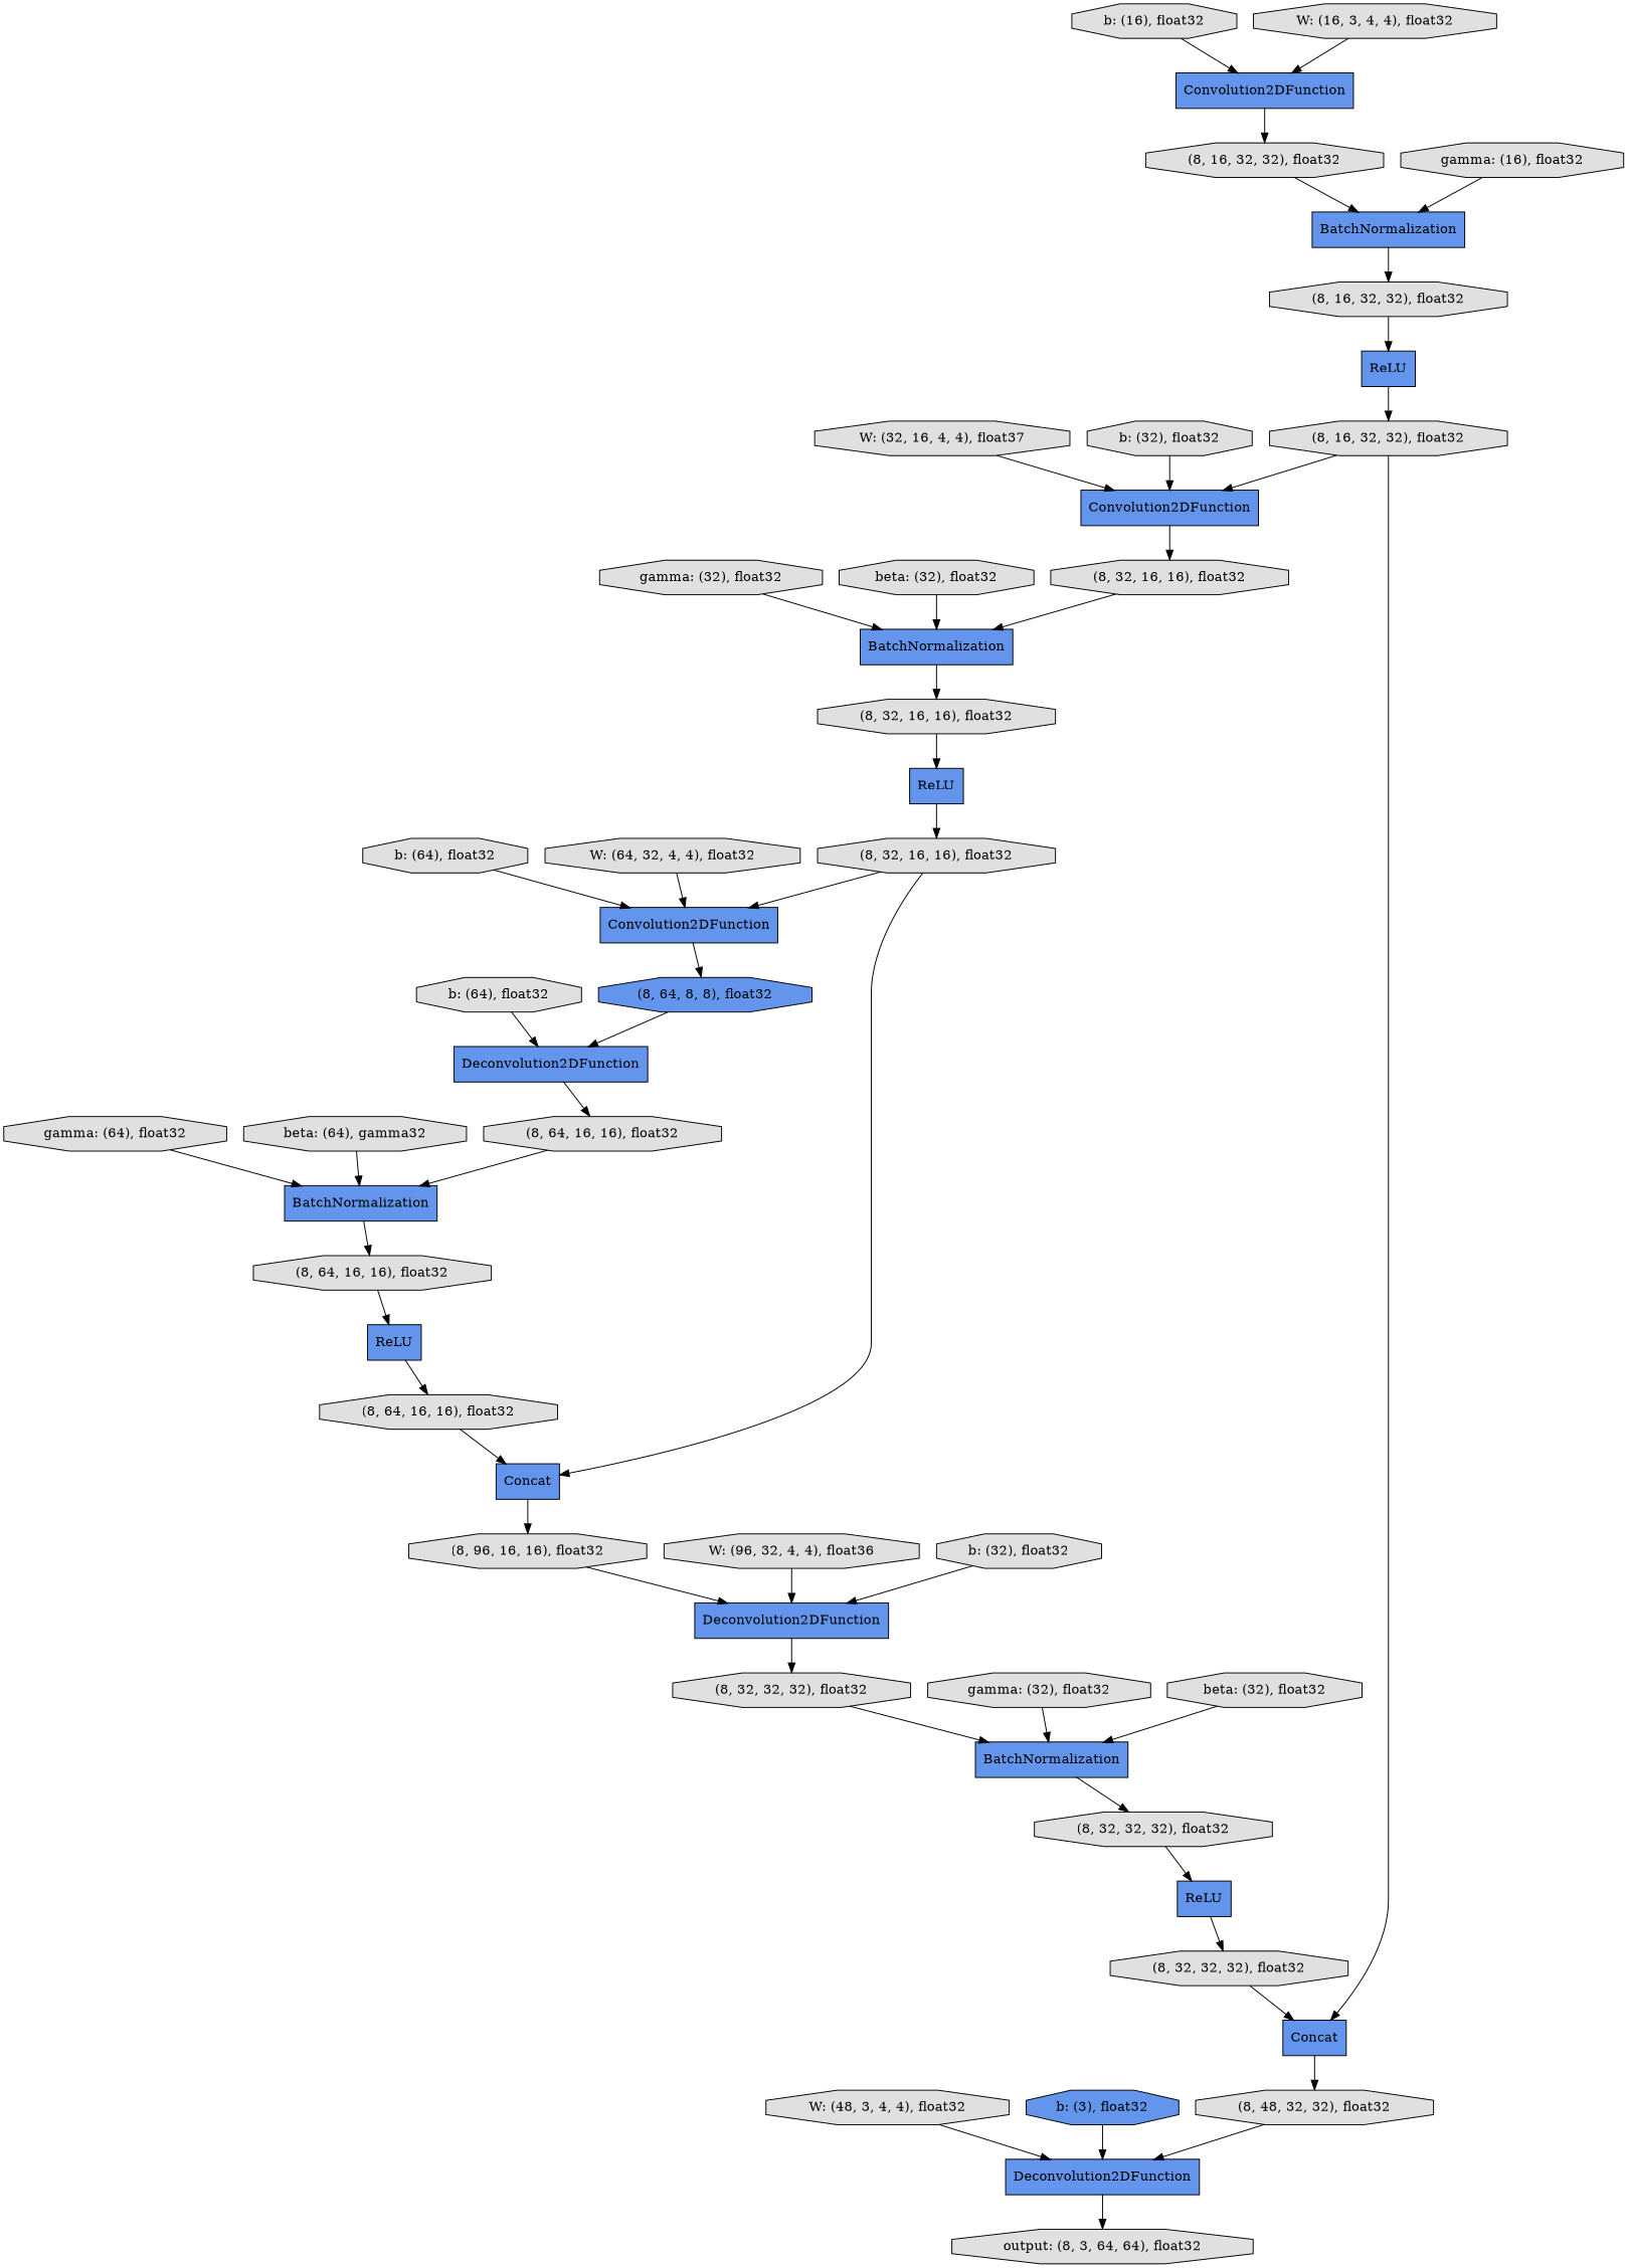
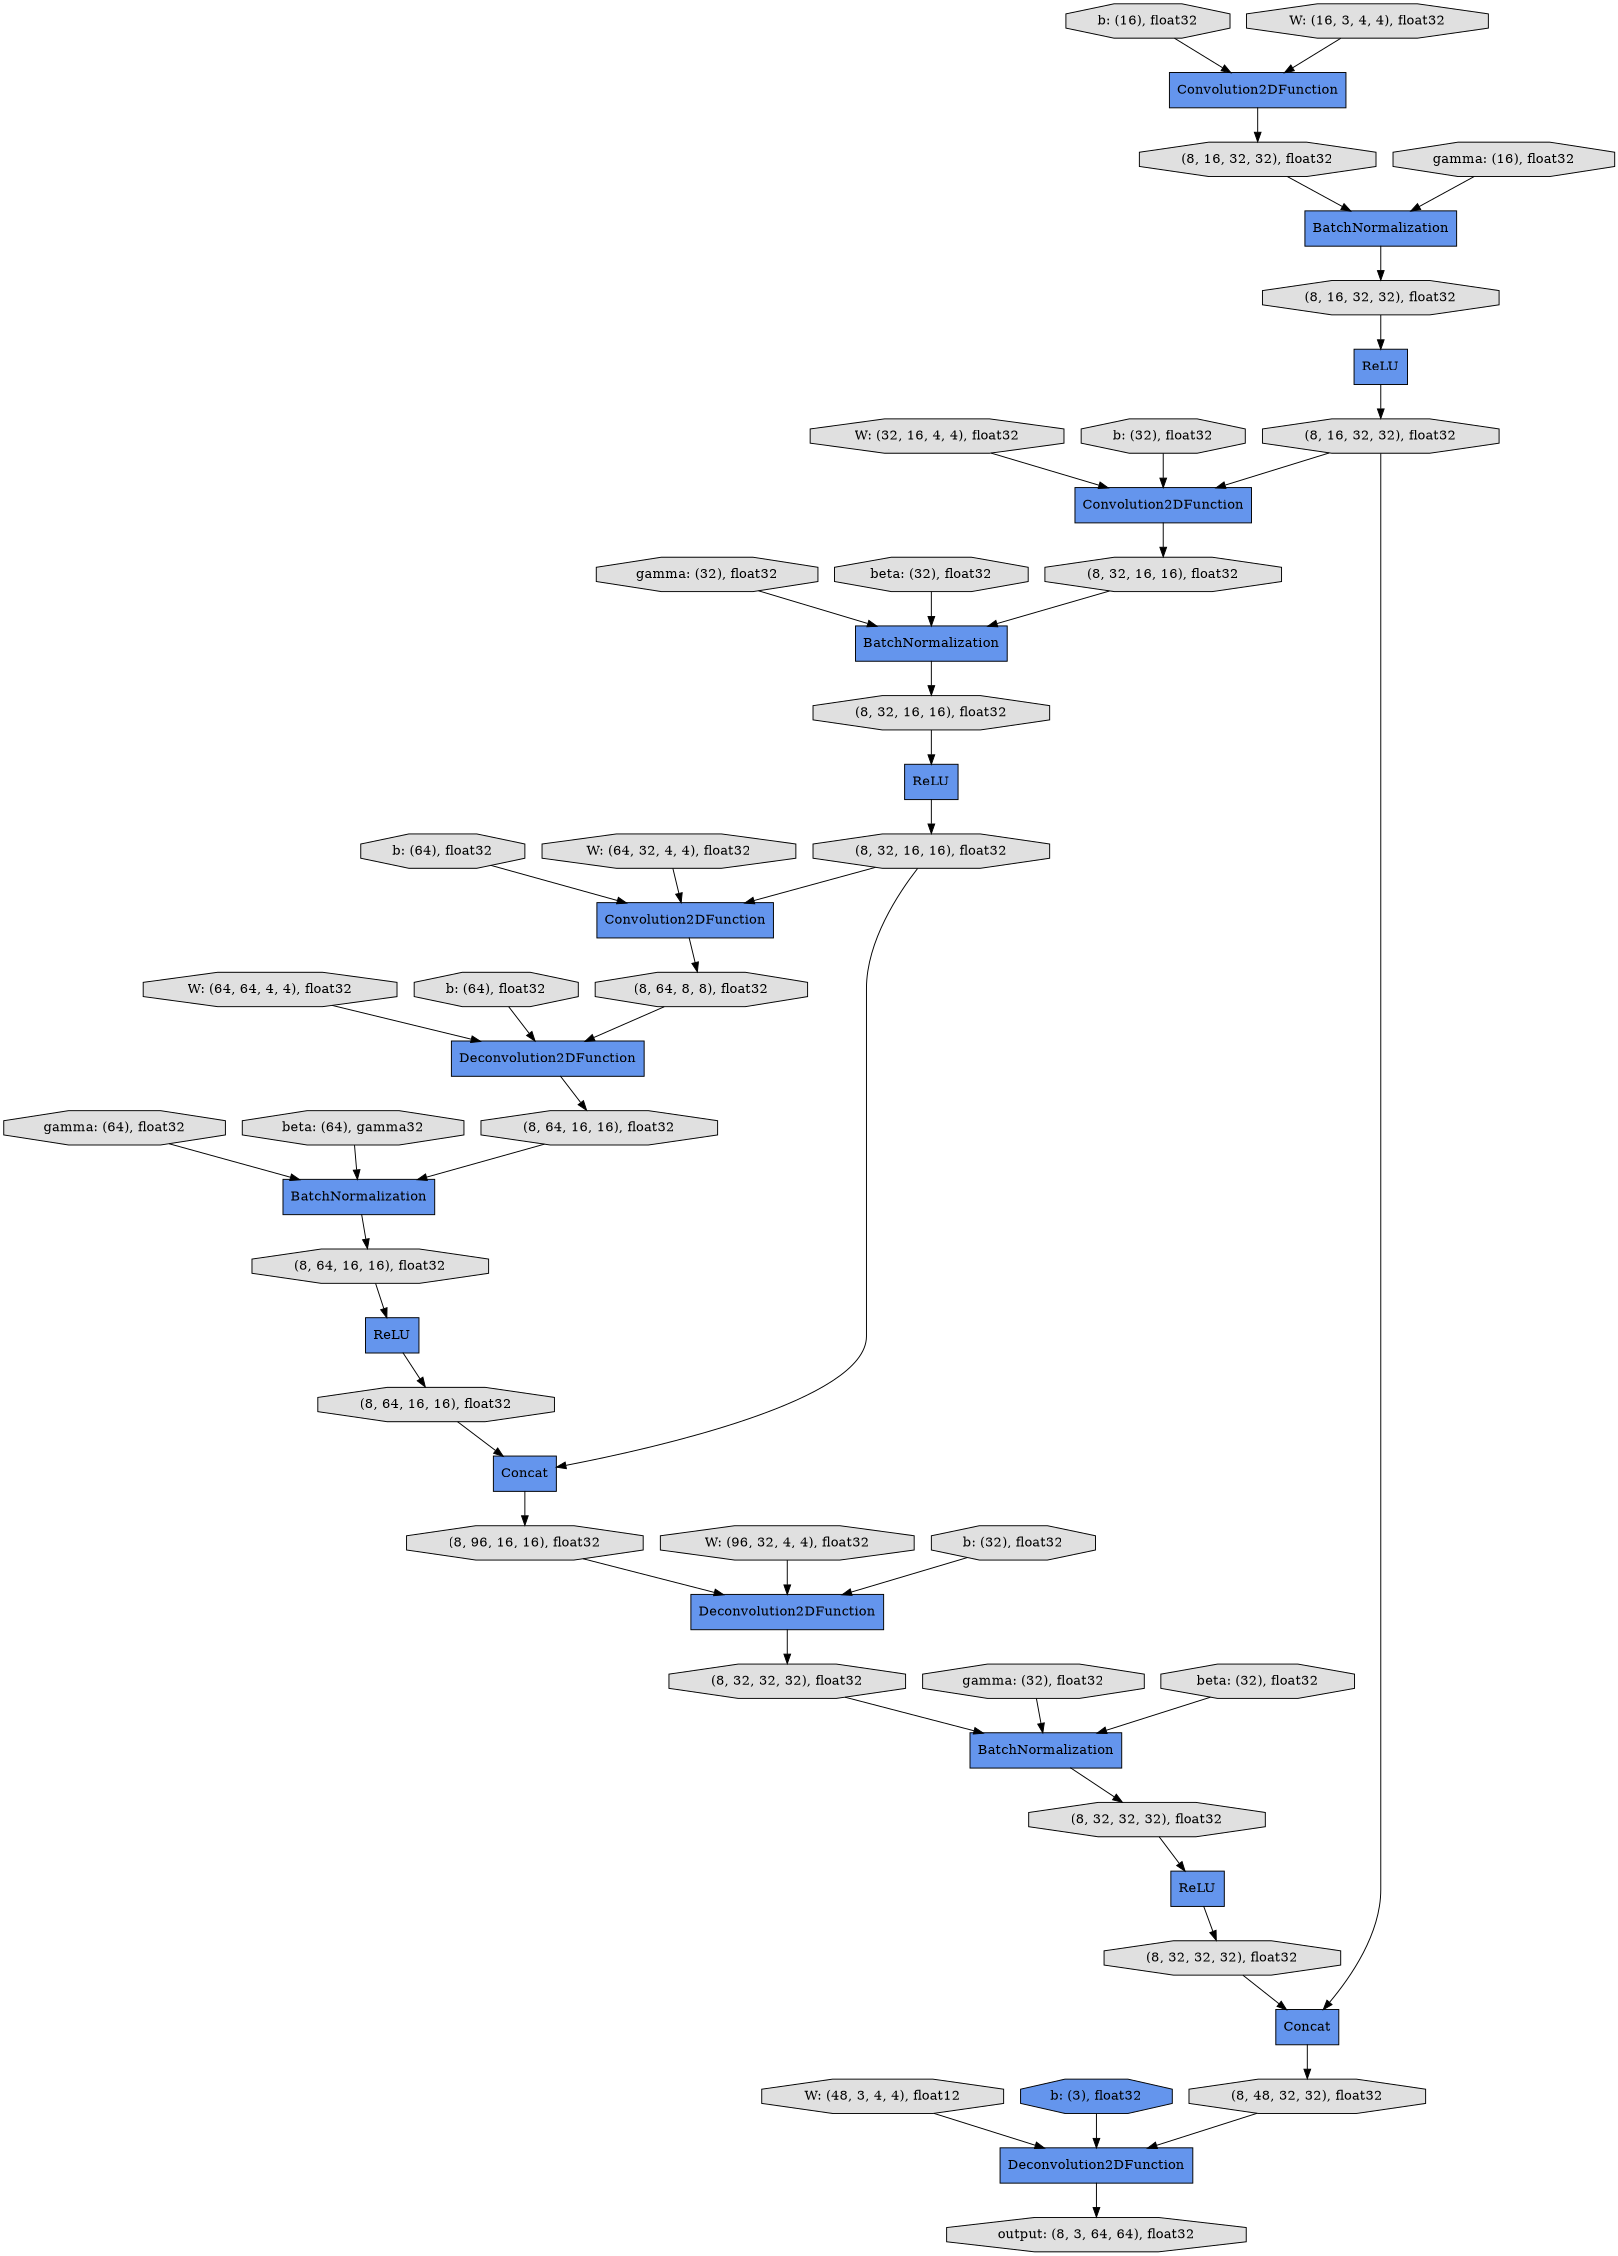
  digraph {
    rankdir=TB
    node [fillcolor="#E0E0E0" shape=octagon style=filled]
    n1 [label="(8, 64, 16, 16), float32"]
    n2 [fillcolor="#6495ED" label=ReLU shape=record]
    n3 [label="(8, 64, 16, 16), float32"]
    n4 [label="b: (64), float32"]
    n5 [fillcolor="#6495ED" label=Convolution2DFunction shape=record]
-   n6 [fillcolor="#6495ED" label="(8, 64, 8, 8), float32"]
+   n6 [label="(8, 64, 8, 8), float32"]
    n7 [label="(8, 16, 32, 32), float32"]
    n8 [fillcolor="#6495ED" label=ReLU shape=record]
    n9 [label="(8, 16, 32, 32), float32"]
    n10 [label="gamma: (32), float32"]
    n11 [fillcolor="#6495ED" label=BatchNormalization shape=record]
    n12 [label="(8, 32, 32, 32), float32"]
    n13 [fillcolor="#6495ED" label=Concat shape=record]
    n14 [label="(8, 96, 16, 16), float32"]
    n15 [fillcolor="#6495ED" label=Convolution2DFunction shape=record]
    n16 [fillcolor="#6495ED" label=Concat shape=record]
    n17 [label="(8, 32, 16, 16), float32"]
    n18 [label="(8, 48, 32, 32), float32"]
-   n19 [label="W: (32, 16, 4, 4), float37"]
+   n19 [label="W: (32, 16, 4, 4), float32"]
    n20 [fillcolor="#6495ED" label=Deconvolution2DFunction shape=record]
    n21 [label="(8, 32, 32, 32), float32"]
    n22 [fillcolor="#6495ED" label=ReLU shape=record]
+   n23 [label="W: (64, 64, 4, 4), float32"]
    n24 [fillcolor="#6495ED" label=Deconvolution2DFunction shape=record]
    n25 [label="(8, 64, 16, 16), float32"]
    n26 [fillcolor="#6495ED" label=BatchNormalization shape=record]
    n27 [label="(8, 32, 16, 16), float32"]
    n28 [fillcolor="#6495ED" label=ReLU shape=record]
    n29 [label="(8, 32, 16, 16), float32"]
    n30 [label="(8, 32, 32, 32), float32"]
    n31 [label="beta: (32), float32"]
    n32 [label="b: (32), float32"]
    n33 [label="b: (64), float32"]
    n34 [fillcolor="#6495ED" label=Deconvolution2DFunction shape=record]
    n35 [fillcolor="#6495ED" label=BatchNormalization shape=record]
-   n36 [label="W: (48, 3, 4, 4), float32"]
+   n36 [label="W: (48, 3, 4, 4), float12"]
    n37 [label="output: (8, 3, 64, 64), float32"]
    n38 [label="gamma: (64), float32"]
    n39 [fillcolor="#6495ED" label=BatchNormalization shape=record]
    n40 [fillcolor="#6495ED" label="b: (3), float32"]
    n41 [label="beta: (64), gamma32"]
    n42 [fillcolor="#6495ED" label=Convolution2DFunction shape=record]
    n43 [label="(8, 16, 32, 32), float32"]
    n44 [label="gamma: (16), float32"]
-   n45 [label="W: (96, 32, 4, 4), float36"]
+   n45 [label="W: (96, 32, 4, 4), float32"]
    n46 [label="gamma: (32), float32"]
    n47 [label="b: (16), float32"]
    n48 [label="W: (64, 32, 4, 4), float32"]
    n49 [label="beta: (32), float32"]
    n50 [label="W: (16, 3, 4, 4), float32"]
    n51 [label="b: (32), float32"]
    n1 -> n2
    n2 -> n3
    n3 -> n13
    n4 -> n5
    n5 -> n6
    n6 -> n24
    n7 -> n8
    n8 -> n9
    n9 -> n15
    n9 -> n16
    n10 -> n11
    n11 -> n12
    n12 -> n22
    n13 -> n14
    n14 -> n20
    n15 -> n17
    n16 -> n18
    n17 -> n26
    n18 -> n34
    n19 -> n15
    n20 -> n21
    n21 -> n11
    n22 -> n30
+   n23 -> n24
    n24 -> n25
    n25 -> n39
    n26 -> n27
    n27 -> n28
    n28 -> n29
    n29 -> n5
    n29 -> n13
    n30 -> n16
    n31 -> n11
    n32 -> n15
    n33 -> n24
    n34 -> n37
    n35 -> n7
    n36 -> n34
    n38 -> n39
    n39 -> n1
    n40 -> n34
    n41 -> n39
    n42 -> n43
    n43 -> n35
    n44 -> n35
    n45 -> n20
    n46 -> n26
    n47 -> n42
    n48 -> n5
    n49 -> n26
    n50 -> n42
    n51 -> n20
  }
